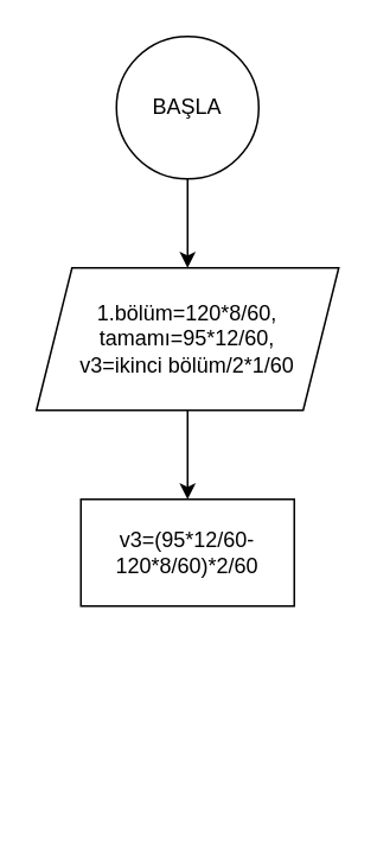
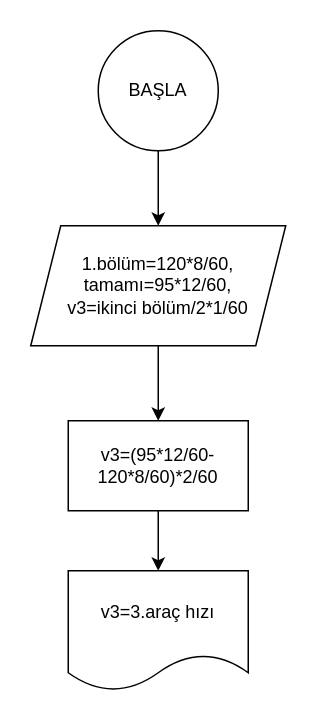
  <mxCell id="0" />
  <mxCell id="1" parent="0" />
  <mxCell id="2" value="" style="edgeStyle=orthogonalEdgeStyle;rounded=0;orthogonalLoop=1;jettySize=auto;html=1;" edge="1" parent="1" source="3" target="5"><mxGeometry relative="1" as="geometry" /></mxCell>
  <mxCell id="3" value="BAŞLA" style="ellipse;whiteSpace=wrap;html=1;aspect=fixed;" vertex="1" parent="1"><mxGeometry x="65" y="20" width="80" height="80" as="geometry" /></mxCell>
  <mxCell id="4" value="" style="edgeStyle=orthogonalEdgeStyle;rounded=0;orthogonalLoop=1;jettySize=auto;html=1;" edge="1" parent="1" source="5" target="7"><mxGeometry relative="1" as="geometry" /></mxCell>
  <mxCell id="5" value="1.bölüm=120*8/60,&lt;br&gt;tamamı=95*12/60,&lt;br&gt;v3=ikinci bölüm/2*1/60" style="shape=parallelogram;perimeter=parallelogramPerimeter;whiteSpace=wrap;html=1;fixedSize=1;" vertex="1" parent="1"><mxGeometry x="20" y="150" width="170" height="80" as="geometry" /></mxCell>
+ <mxCell id="6" value="" style="edgeStyle=orthogonalEdgeStyle;rounded=0;orthogonalLoop=1;jettySize=auto;html=1;" edge="1" parent="1" source="7" target="8"><mxGeometry relative="1" as="geometry" /></mxCell>
  <mxCell id="7" value="v3=(95*12/60-120*8/60)*2/60" style="rounded=0;whiteSpace=wrap;html=1;" vertex="1" parent="1"><mxGeometry x="45" y="280" width="120" height="60" as="geometry" /></mxCell>
+ <mxCell id="8" value="v3=3.araç hızı" style="shape=document;whiteSpace=wrap;html=1;boundedLbl=1;" vertex="1" parent="1"><mxGeometry x="45" y="380" width="120" height="80" as="geometry" /></mxCell>
